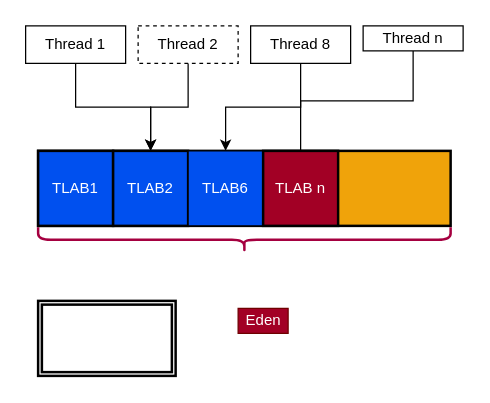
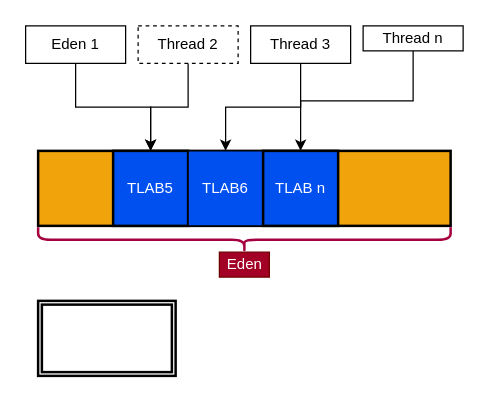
  <mxCell id="0" />
  <mxCell id="1" parent="0" />
  <mxCell id="2" value="" style="shape=ext;double=0;rounded=0;whiteSpace=wrap;html=1;fillColor=#f0a30a;strokeColor=#000000;fontColor=#ffffff;strokeWidth=2;" vertex="1" parent="1"><mxGeometry x="30" y="120" width="330" height="60" as="geometry" /></mxCell>
  <mxCell id="3" style="edgeStyle=orthogonalEdgeStyle;rounded=0;orthogonalLoop=1;jettySize=auto;html=1;exitX=0.5;exitY=1;exitDx=0;exitDy=0;" edge="1" parent="1" source="4" target="13"><mxGeometry relative="1" as="geometry" /></mxCell>
- <mxCell id="4" value="Thread 1" style="rounded=0;whiteSpace=wrap;html=1;fillColor=none;fontColor=#000000;" vertex="1" parent="1"><mxGeometry x="20" y="20" width="80" height="30" as="geometry" /></mxCell>
+ <mxCell id="4" value="Eden 1" style="rounded=0;whiteSpace=wrap;html=1;fillColor=none;fontColor=#000000;" vertex="1" parent="1"><mxGeometry x="20" y="20" width="80" height="30" as="geometry" /></mxCell>
  <mxCell id="5" value="" style="edgeStyle=orthogonalEdgeStyle;rounded=0;orthogonalLoop=1;jettySize=auto;html=1;entryX=0.5;entryY=0;entryDx=0;entryDy=0;" edge="1" parent="1" source="6" target="13"><mxGeometry relative="1" as="geometry" /></mxCell>
  <mxCell id="6" value="Thread 2" style="rounded=0;whiteSpace=wrap;html=1;fillColor=none;fontColor=#000000;dashed=1;" vertex="1" parent="1"><mxGeometry x="110" y="20" width="80" height="30" as="geometry" /></mxCell>
  <mxCell id="7" value="" style="edgeStyle=orthogonalEdgeStyle;rounded=0;orthogonalLoop=1;jettySize=auto;html=1;entryX=0.5;entryY=0;entryDx=0;entryDy=0;" edge="1" parent="1" source="8" target="14"><mxGeometry relative="1" as="geometry" /></mxCell>
- <mxCell id="8" value="Thread 8" style="rounded=0;whiteSpace=wrap;html=1;fillColor=none;fontColor=#000000;" vertex="1" parent="1"><mxGeometry x="200" y="20" width="80" height="30" as="geometry" /></mxCell>
- <mxCell id="9" value="" style="edgeStyle=orthogonalEdgeStyle;rounded=0;orthogonalLoop=1;jettySize=auto;html=1;entryX=0.5;entryY=0;entryDx=0;entryDy=0;exitX=0.5;exitY=1;exitDx=0;exitDy=0;endArrow=none;" edge="1" parent="1" source="10" target="15"><mxGeometry relative="1" as="geometry" /></mxCell>
+ <mxCell id="8" value="Thread 3" style="rounded=0;whiteSpace=wrap;html=1;fillColor=none;fontColor=#000000;" vertex="1" parent="1"><mxGeometry x="200" y="20" width="80" height="30" as="geometry" /></mxCell>
+ <mxCell id="9" value="" style="edgeStyle=orthogonalEdgeStyle;rounded=0;orthogonalLoop=1;jettySize=auto;html=1;entryX=0.5;entryY=0;entryDx=0;entryDy=0;exitX=0.5;exitY=1;exitDx=0;exitDy=0;" edge="1" parent="1" source="10" target="15"><mxGeometry relative="1" as="geometry" /></mxCell>
  <mxCell id="10" value="Thread n" style="rounded=0;whiteSpace=wrap;html=1;fillColor=none;fontColor=#000000;" vertex="1" parent="1"><mxGeometry x="290" y="20" width="80" height="20" as="geometry" /></mxCell>
  <mxCell id="11" value="" style="shape=curlyBracket;whiteSpace=wrap;html=1;rounded=1;strokeColor=#A50040;strokeWidth=2;fillColor=#d80073;fontColor=#ffffff;direction=north;" vertex="1" parent="1"><mxGeometry x="30" y="181" width="330" height="20" as="geometry" /></mxCell>
- <mxCell id="12" value="TLAB1" style="whiteSpace=wrap;html=1;aspect=fixed;fillColor=#0050ef;strokeColor=#000000;fontColor=#ffffff;strokeWidth=2;" vertex="1" parent="1"><mxGeometry x="30" y="120" width="60" height="60" as="geometry" /></mxCell>
- <mxCell id="13" value="TLAB2" style="whiteSpace=wrap;html=1;aspect=fixed;strokeWidth=2;strokeColor=#000000;fillColor=#0050ef;fontColor=#ffffff;" vertex="1" parent="1"><mxGeometry x="90" y="120" width="60" height="60" as="geometry" /></mxCell>
+ <mxCell id="13" value="TLAB5" style="whiteSpace=wrap;html=1;aspect=fixed;strokeWidth=2;strokeColor=#000000;fillColor=#0050ef;fontColor=#ffffff;" vertex="1" parent="1"><mxGeometry x="90" y="120" width="60" height="60" as="geometry" /></mxCell>
  <mxCell id="14" value="TLAB6" style="whiteSpace=wrap;html=1;aspect=fixed;fillColor=#0050ef;strokeColor=#000000;fontColor=#ffffff;" vertex="1" parent="1"><mxGeometry x="150" y="120" width="60" height="60" as="geometry" /></mxCell>
- <mxCell id="15" value="TLAB n" style="whiteSpace=wrap;html=1;aspect=fixed;strokeColor=#000000;strokeWidth=2;fillColor=#a20025;fontColor=#ffffff;" vertex="1" parent="1"><mxGeometry x="210" y="120" width="60" height="60" as="geometry" /></mxCell>
- <mxCell id="16" value="Eden" style="text;html=1;align=center;verticalAlign=middle;resizable=0;points=[];autosize=1;fontColor=#ffffff;fillColor=#a20025;strokeColor=#6F0000;" vertex="1" parent="1"><mxGeometry x="190" y="246" width="40" height="20" as="geometry" /></mxCell>
+ <mxCell id="15" value="TLAB n" style="whiteSpace=wrap;html=1;aspect=fixed;strokeColor=#000000;strokeWidth=2;fillColor=#0050ef;fontColor=#ffffff;" vertex="1" parent="1"><mxGeometry x="210" y="120" width="60" height="60" as="geometry" /></mxCell>
+ <mxCell id="16" value="Eden" style="text;html=1;align=center;verticalAlign=middle;resizable=0;points=[];autosize=1;fontColor=#ffffff;fillColor=#a20025;strokeColor=#6F0000;" vertex="1" parent="1"><mxGeometry x="175" y="201" width="40" height="20" as="geometry" /></mxCell>
  <mxCell id="17" value="" style="shape=ext;double=1;rounded=0;whiteSpace=wrap;html=1;strokeColor=#000000;strokeWidth=2;fillColor=none;fontColor=#000000;" vertex="1" parent="1"><mxGeometry x="30" y="240" width="110" height="60" as="geometry" /></mxCell>
